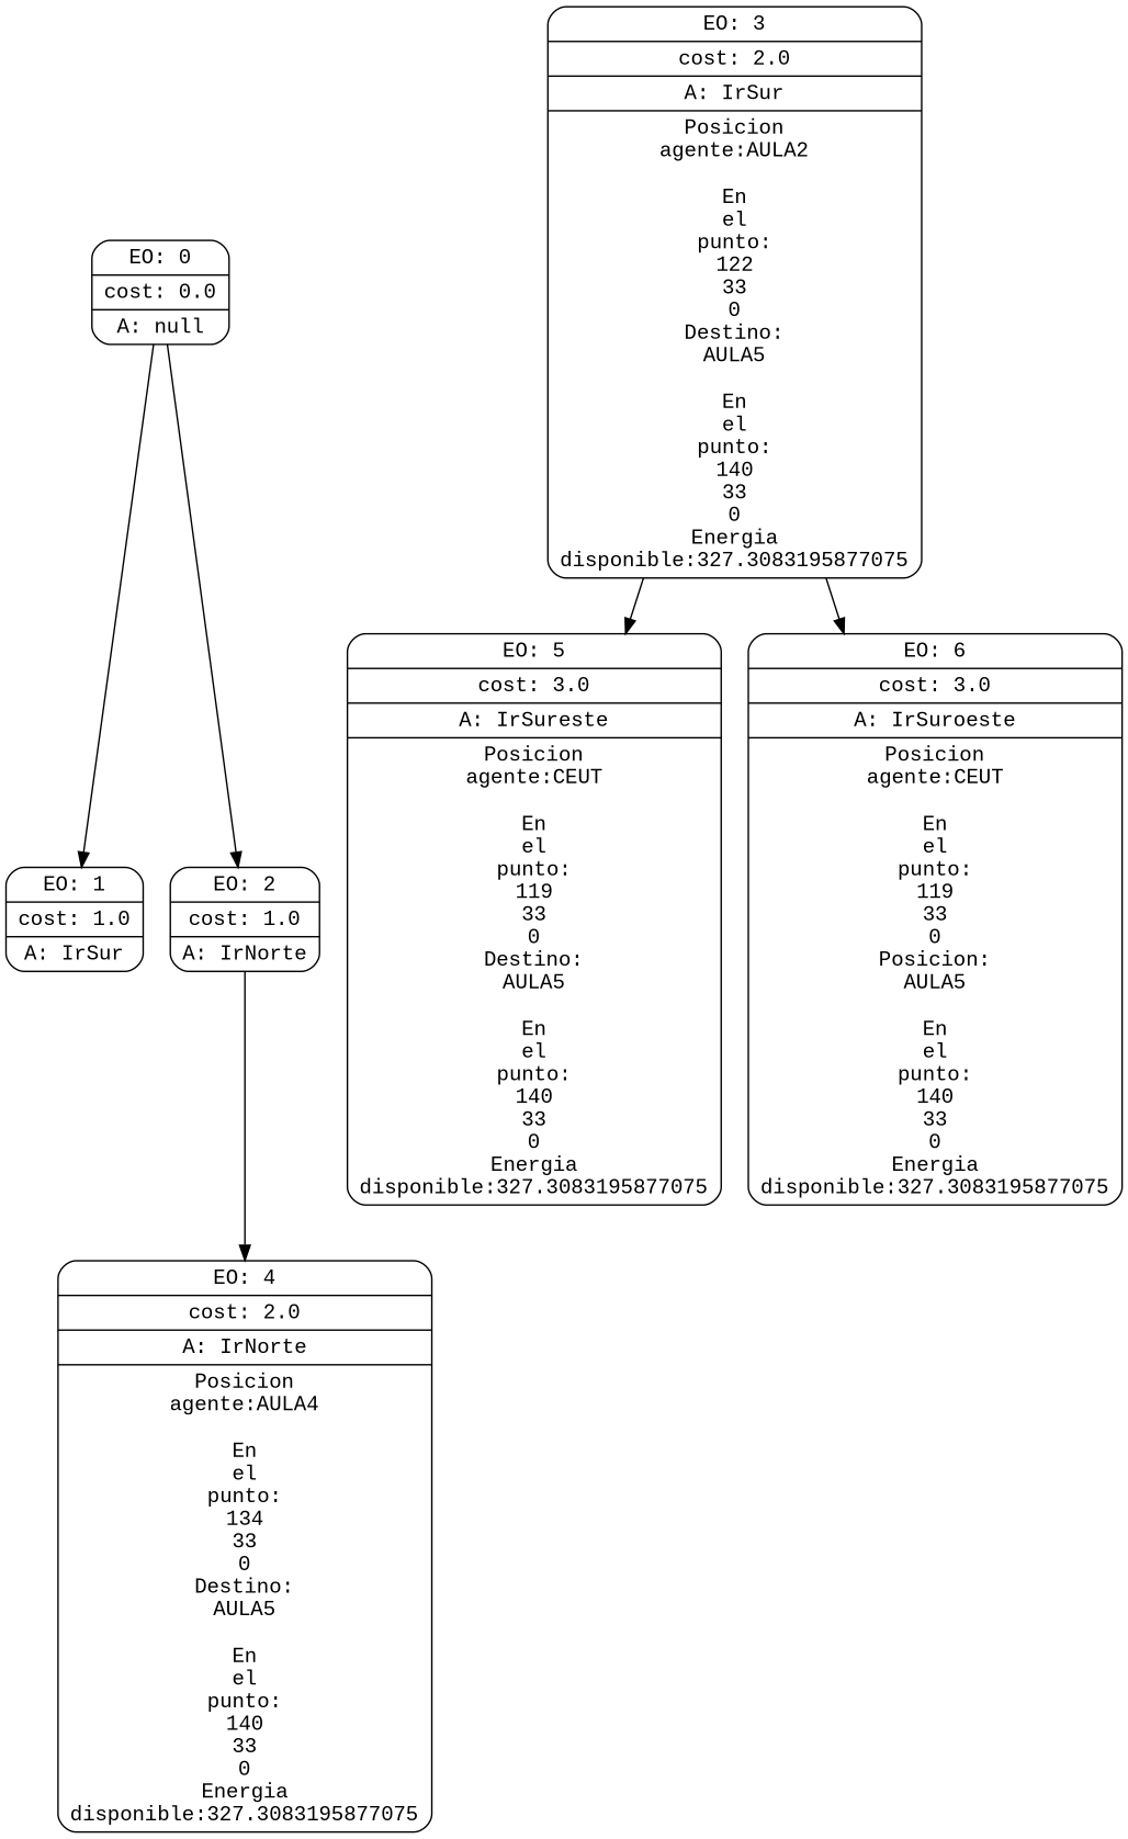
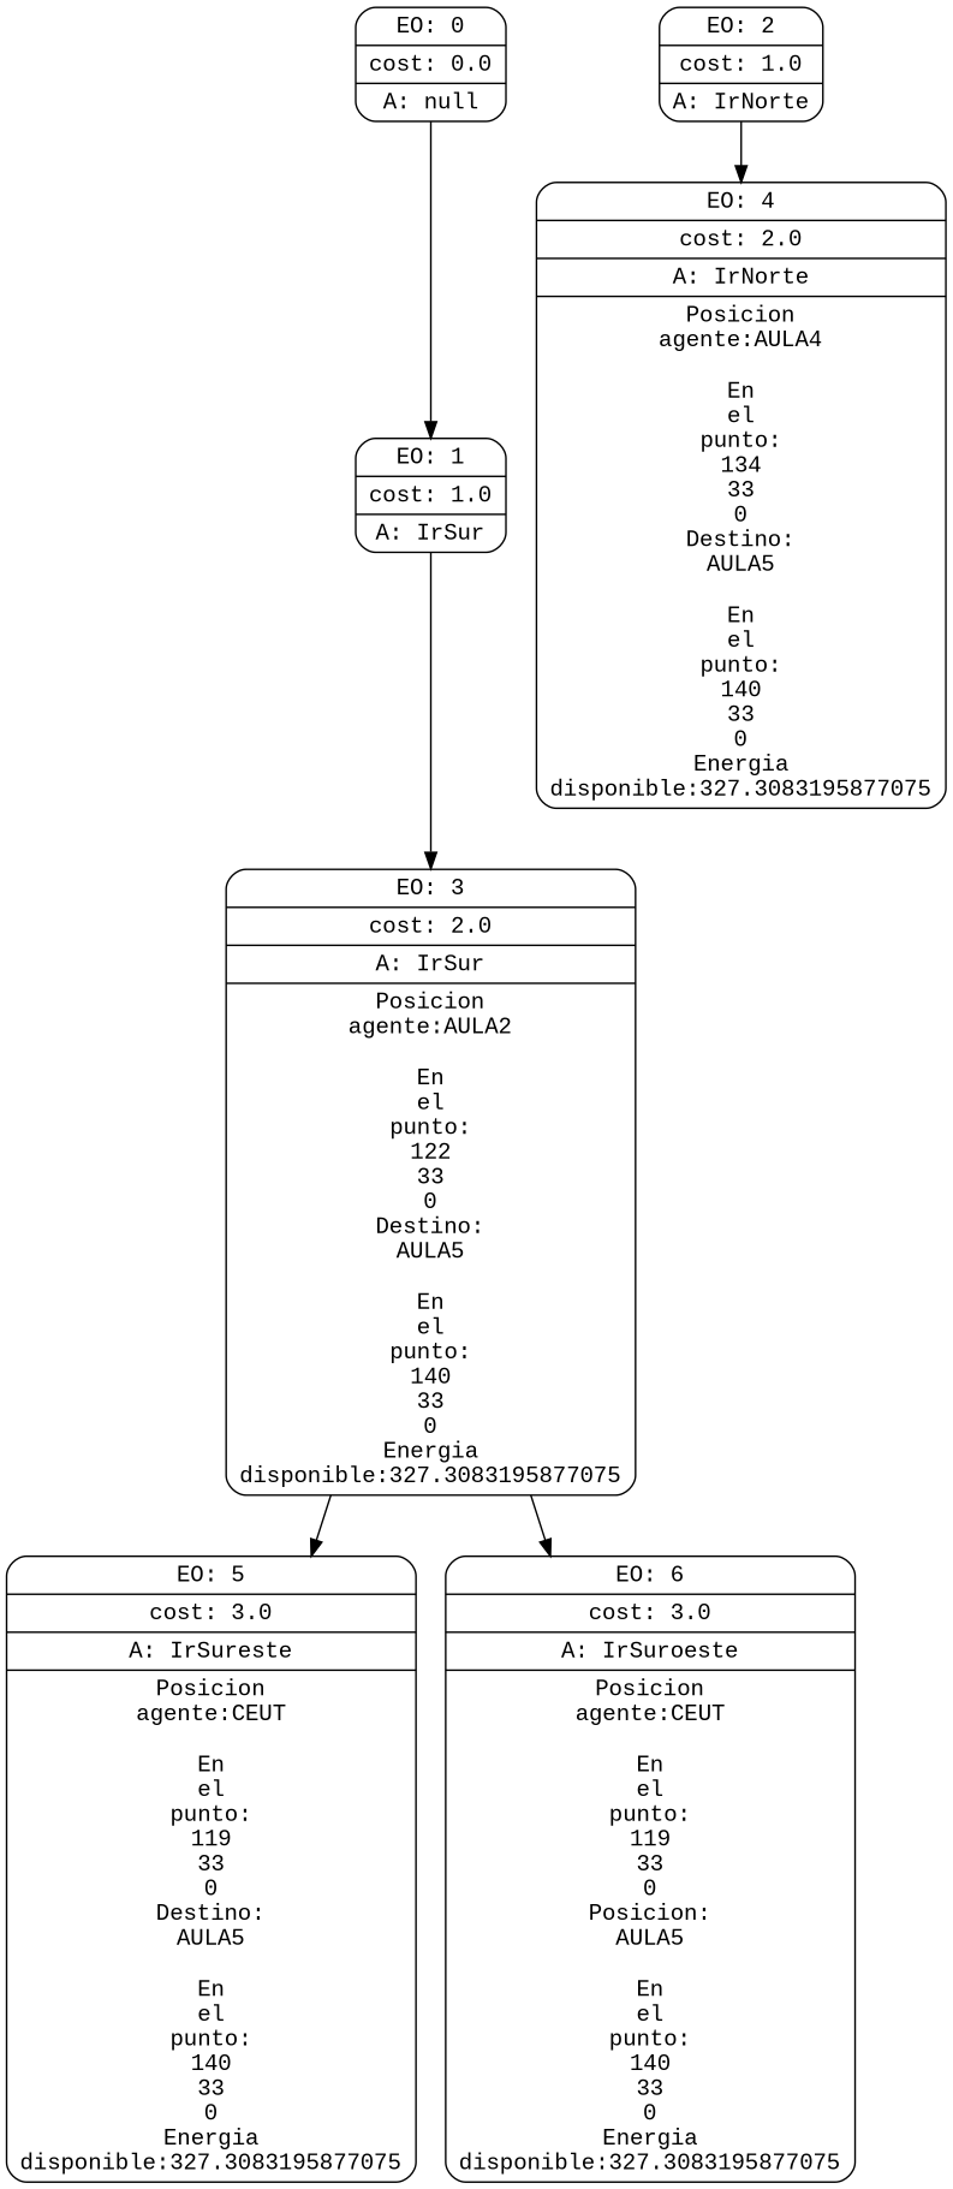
  digraph {
    fontname="Liberation Mono"
    node [fontname="Liberation Mono" shape=Mrecord]
    edge [fontname="Liberation Mono"]
    n1 [label="{EO: 0|cost: 0.0|A: null}"]
    n2 [label="{EO: 1|cost: 1.0|A: IrSur}"]
    n3 [label="{EO: 2|cost: 1.0|A: IrNorte}"]
    n4 [label="{EO: 3|cost: 2.0|A: IrSur|Posicion\nagente:AULA2\n\nEn\nel\npunto:\n122\n33\n0\nDestino:\nAULA5\n\nEn\nel\npunto:\n140\n33\n0\nEnergia\ndisponible:327.3083195877075\n}"]
    n5 [label="{EO: 4|cost: 2.0|A: IrNorte|Posicion\nagente:AULA4\n\nEn\nel\npunto:\n134\n33\n0\nDestino:\nAULA5\n\nEn\nel\npunto:\n140\n33\n0\nEnergia\ndisponible:327.3083195877075\n}"]
    n6 [label="{EO: 5|cost: 3.0|A: IrSureste|Posicion\nagente:CEUT\n\nEn\nel\npunto:\n119\n33\n0\nDestino:\nAULA5\n\nEn\nel\npunto:\n140\n33\n0\nEnergia\ndisponible:327.3083195877075\n}"]
    n7 [label="{EO: 6|cost: 3.0|A: IrSuroeste|Posicion\nagente:CEUT\n\nEn\nel\npunto:\n119\n33\n0\nPosicion:\nAULA5\n\nEn\nel\npunto:\n140\n33\n0\nEnergia\ndisponible:327.3083195877075\n}"]
    n1 -> n2
-   n1 -> n3
+   n2 -> n4
    n3 -> n5
    n4 -> n6
    n4 -> n7
  }
